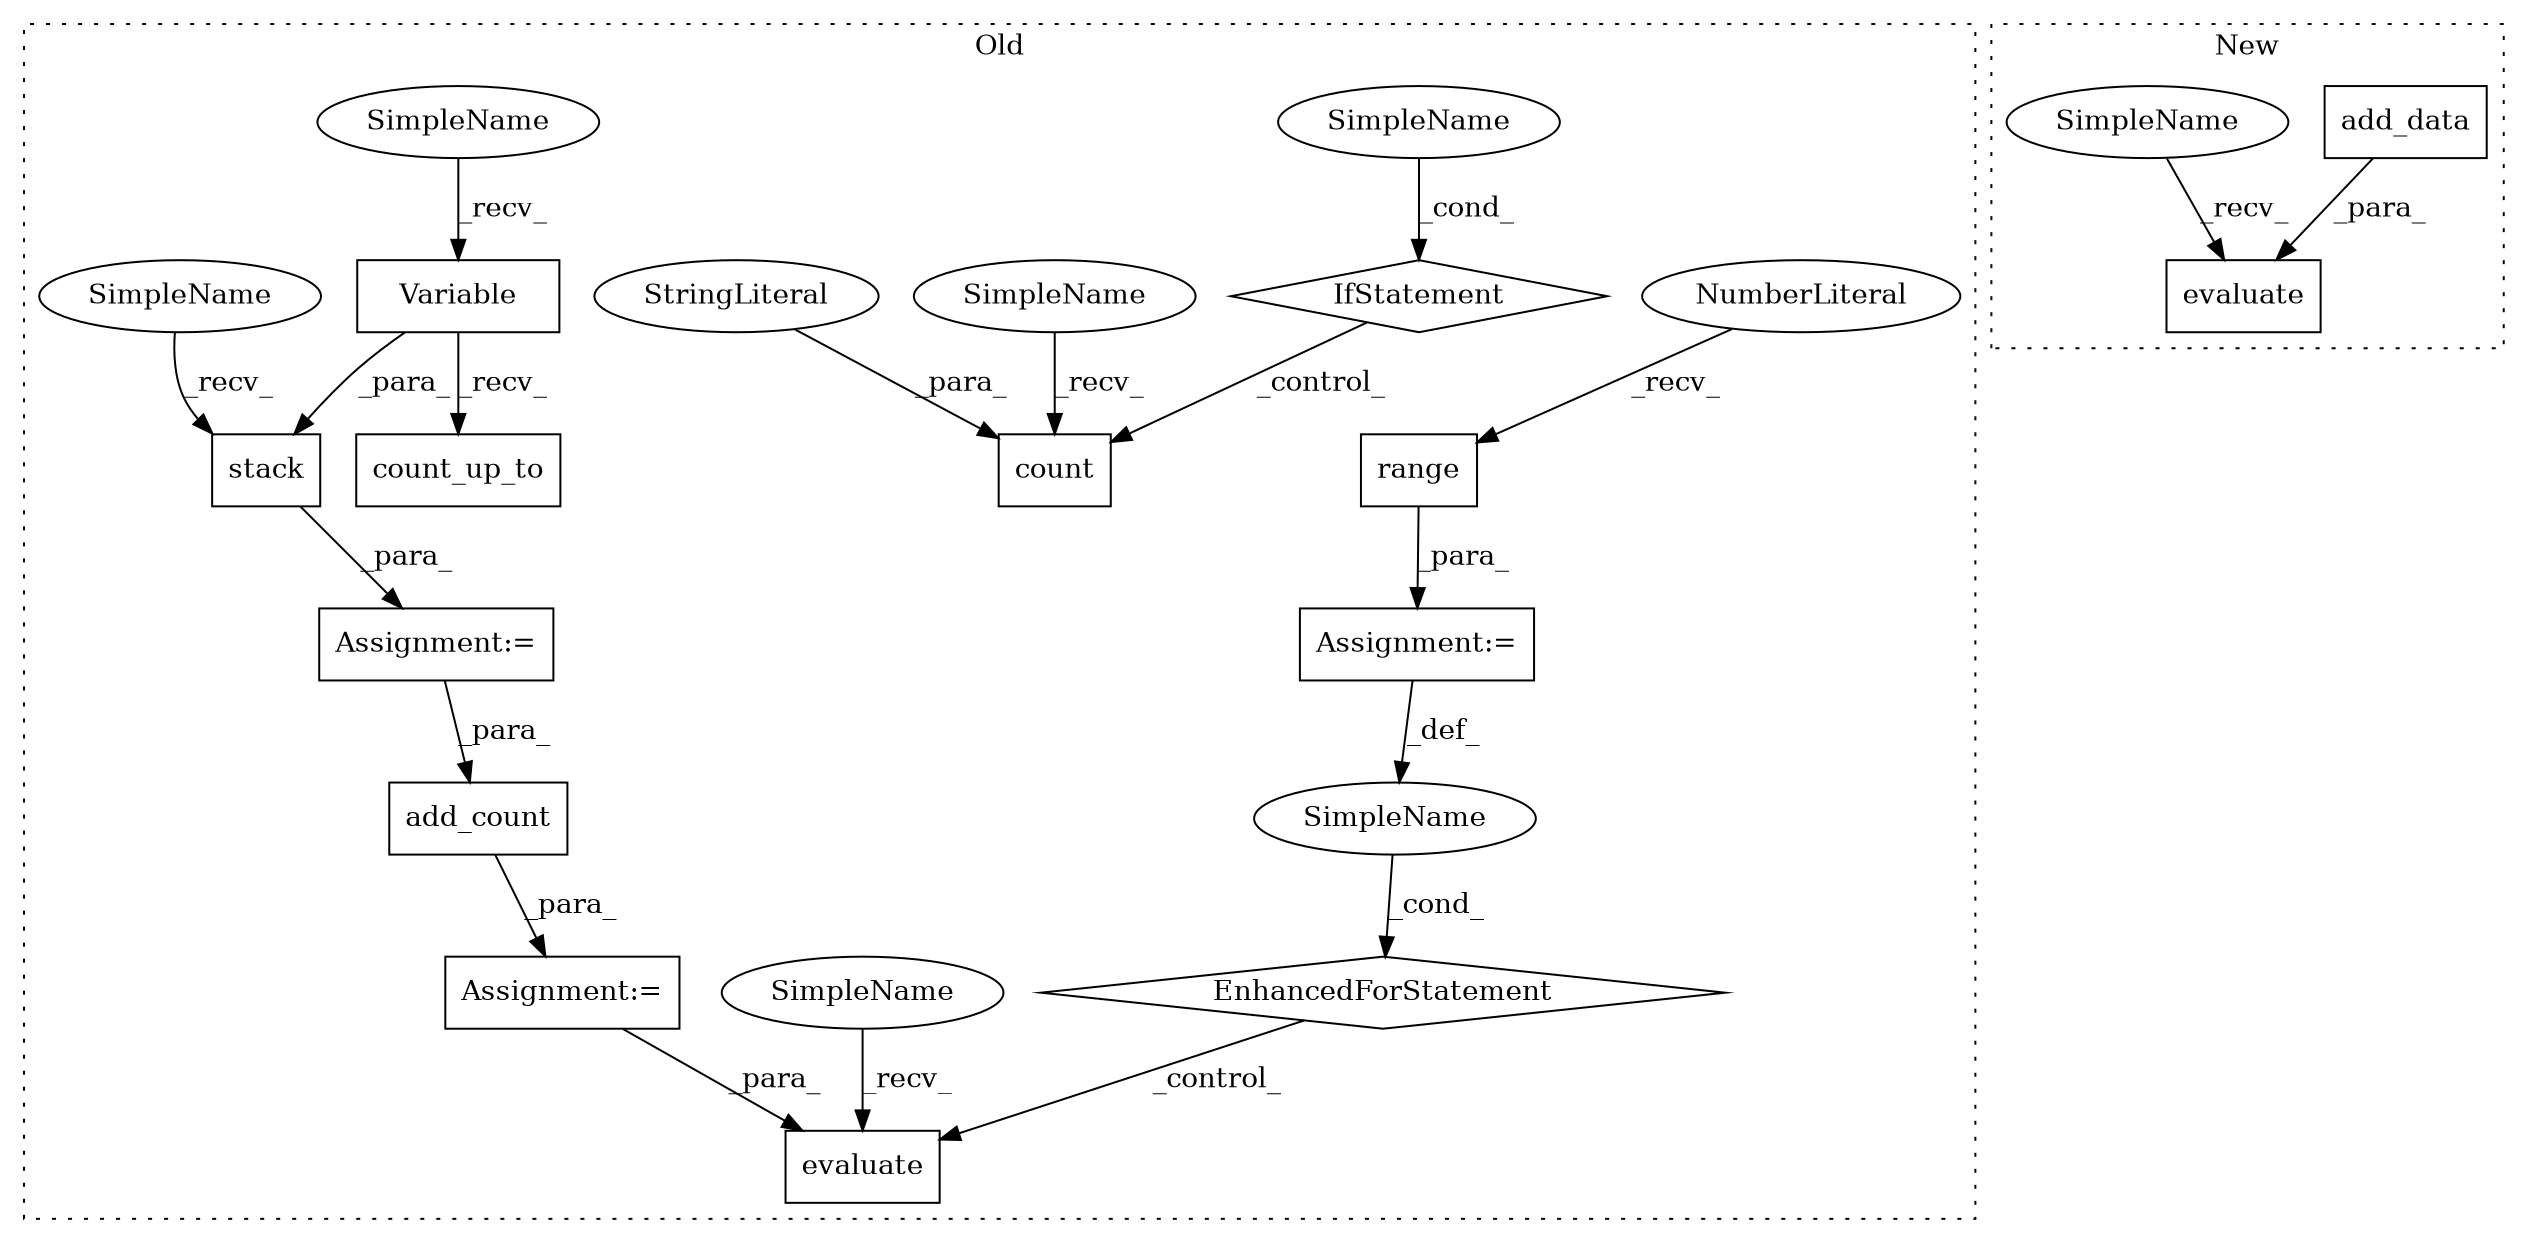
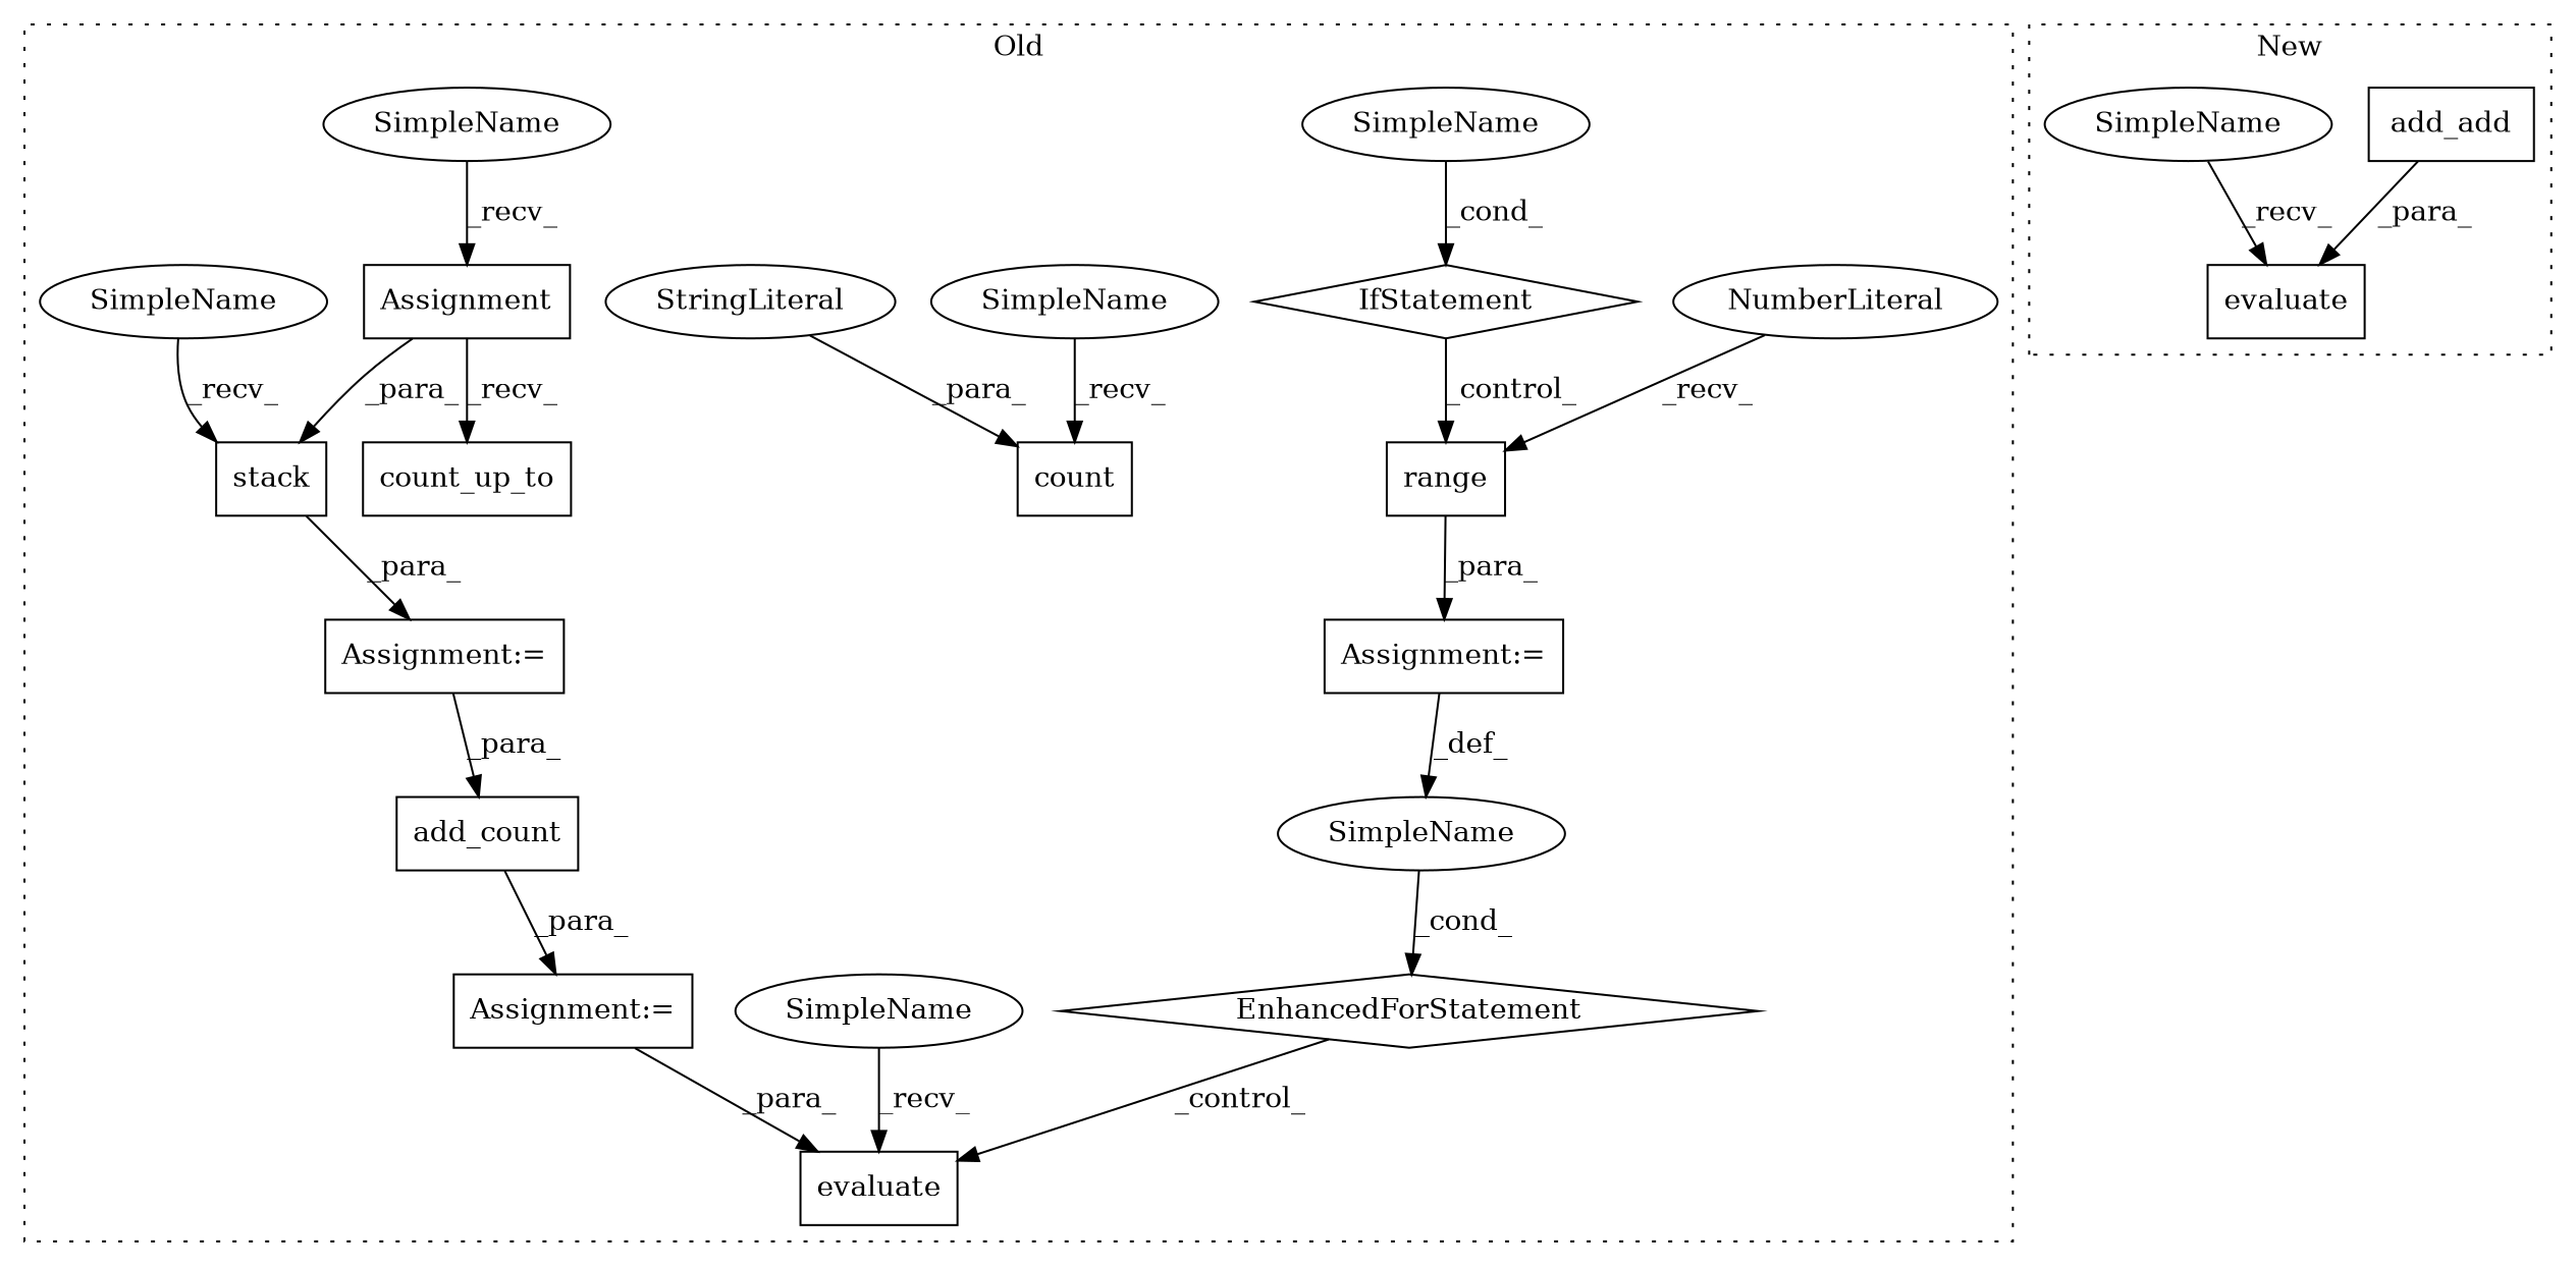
  digraph {
    node [a=32 l="9,1" s="10658,10728" shape=box]
    n1 [a=25 l="4,2" label=IfStatement s="10157,10191" shape=diamond]
    n2 [a=42 label=SimpleName shape=ellipse l="" s=""]
    n3 [label=count s="10206,10228"]
    n4 [a=45 l=13 label=StringLiteral s=10215 shape=ellipse]
    n5 [label=evaluate s="10743,10758"]
-   n6 [label=Variable s="10436,10446"]
+   n6 [label=Assignment s="10436,10446"]
    n7 [l="6,1" label=stack s="10409,10477"]
    n8 [a=42 l=1 label=SimpleName s=10715 shape=ellipse]
    n9 [a=70 l="53,2" label=EnhancedForStatement shape=diamond]
    n10 [l="6,1" label=range s="10719,10727"]
    n11 [a=34 l=2 label=NumberLiteral s=10725 shape=ellipse]
    n12 [l="12,1" label=count_up_to s="10448,10462"]
    n13 [a=7 l=1 label="Assignment:=" s=10397]
    n14 [a=7 l=1 label="Assignment:=" s=10490]
    n15 [a=7 l="53,2" label="Assignment:="]
    n16 [l="10,1" label=add_count s="10505,10522"]
    n17 [a=42 l=4 label=SimpleName s=10201 shape=ellipse]
    n18 [a=42 l=4 label=SimpleName s=10738 shape=ellipse]
    n19 [a=42 l=10 label=SimpleName s=10398 shape=ellipse]
    n20 [a=42 l=10 label=SimpleName s=10425 shape=ellipse]
-   n21 [l=10 label=add_data s=10827]
+   n21 [l=10 label=add_add s=10827]
    n22 [label=evaluate s="10818,10837"]
    n23 [a=42 l=4 label=SimpleName s=10813 shape=ellipse]
    subgraph cluster_1 {
      label=Old
      style=dotted
      n1
      n2
      n3
      n4
      n5
      n6
      n7
      n8
      n9
      n10
      n11
      n12
      n13
      n14
      n15
      n16
      n17
      n18
      n19
      n20
    }
    subgraph cluster_2 {
      label=New
      style=dotted
      n21
      n22
      n23
    }
-   n1 -> n3 [label=_control_]
+   n1 -> n10 [label=_control_]
    n2 -> n1 [label=_cond_]
    n4 -> n3 [label=_para_]
    n6 -> n7 [label=_para_]
    n6 -> n12 [label=_recv_]
    n7 -> n13 [label=_para_]
    n8 -> n9 [label=_cond_]
    n9 -> n5 [label=_control_]
    n10 -> n15 [label=_para_]
    n11 -> n10 [label=_recv_]
    n13 -> n16 [label=_para_]
    n14 -> n5 [label=_para_]
    n15 -> n8 [label=_def_]
    n16 -> n14 [label=_para_]
    n17 -> n3 [label=_recv_]
    n18 -> n5 [label=_recv_]
    n19 -> n7 [label=_recv_]
    n20 -> n6 [label=_recv_]
    n21 -> n22 [label=_para_]
    n23 -> n22 [label=_recv_]
  }
